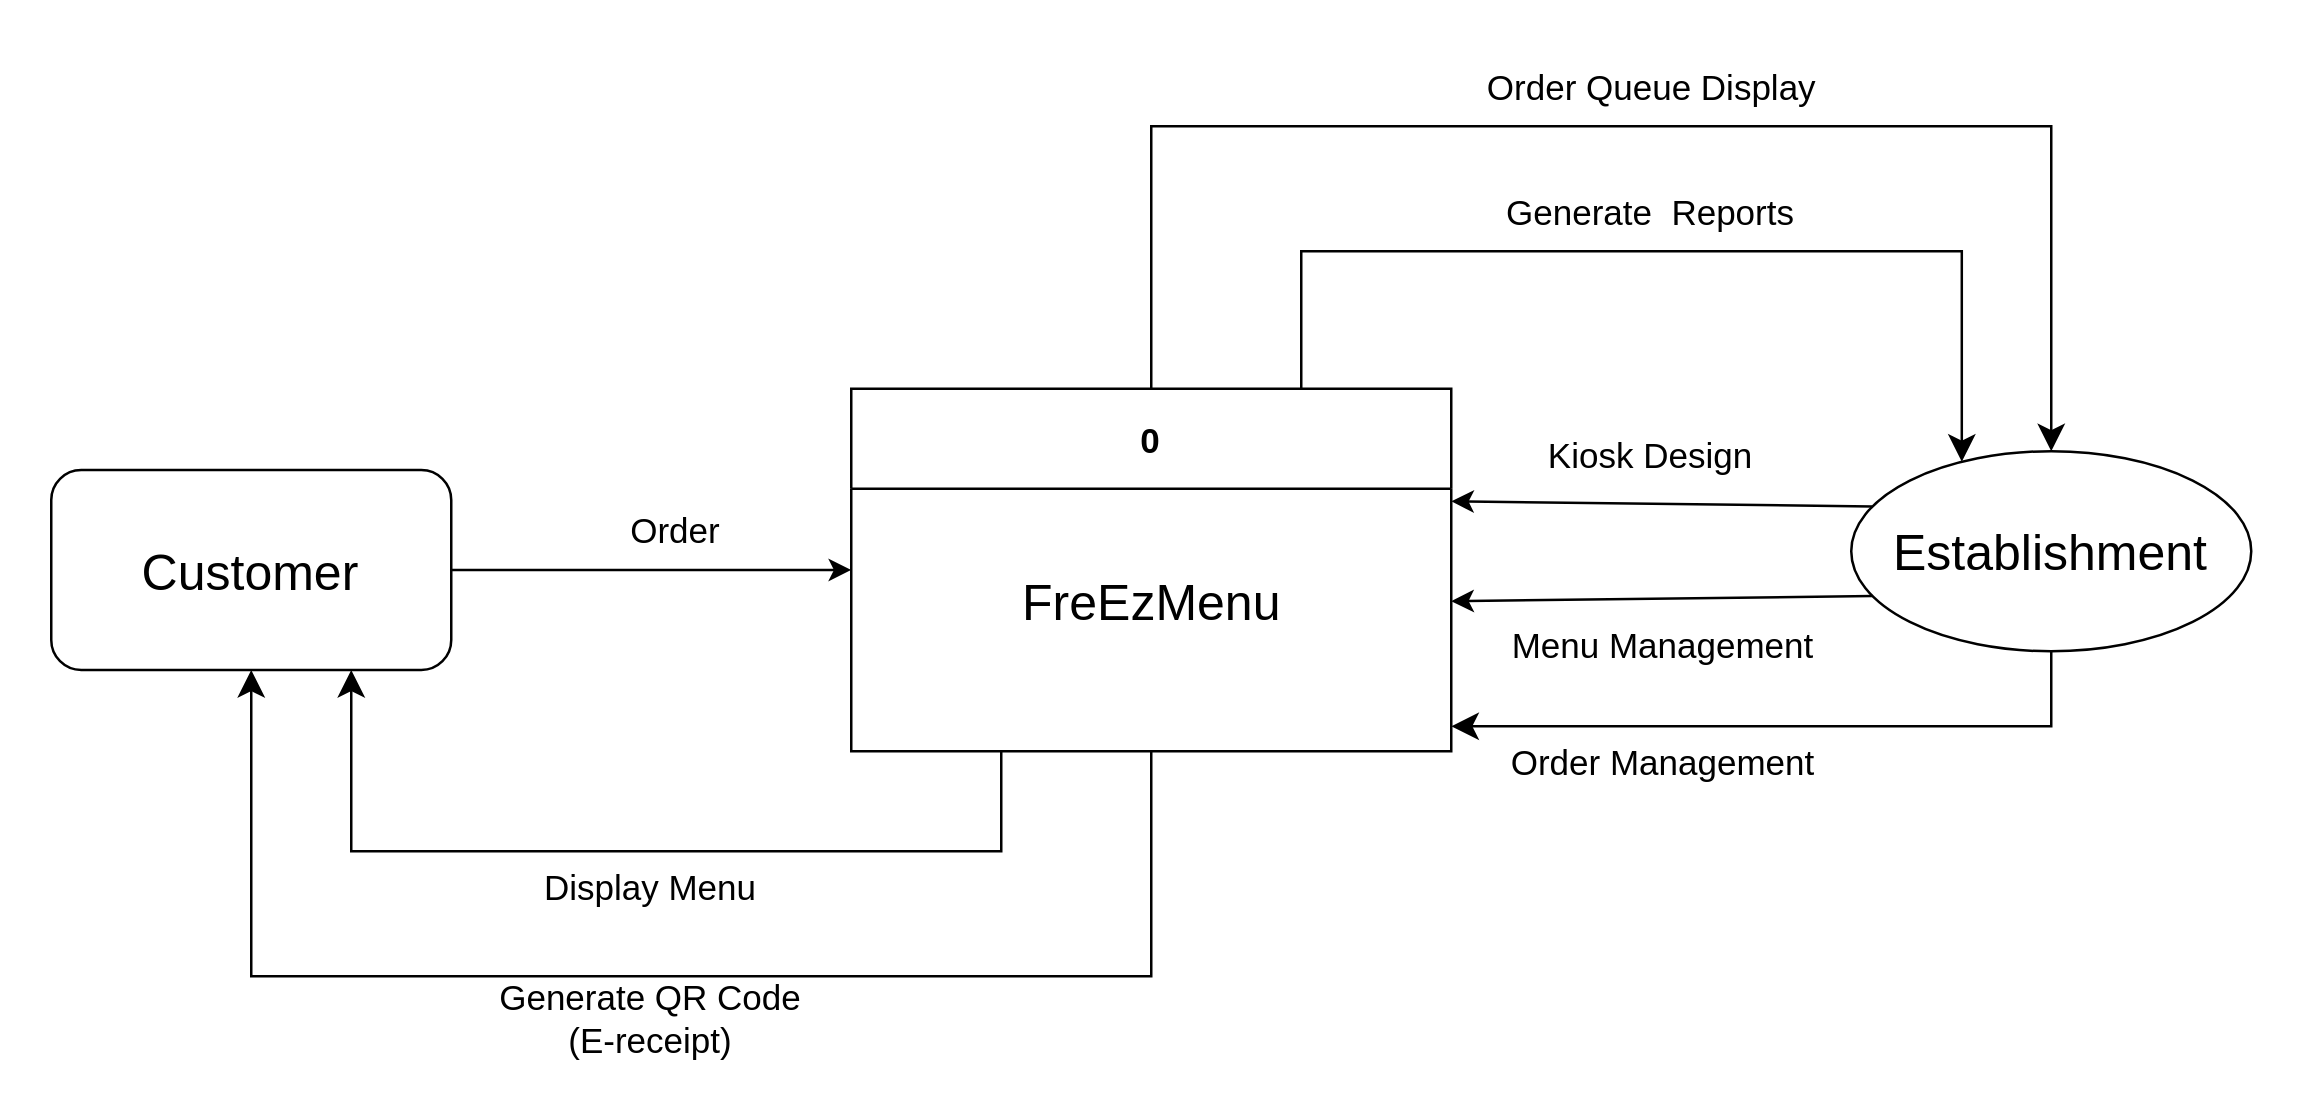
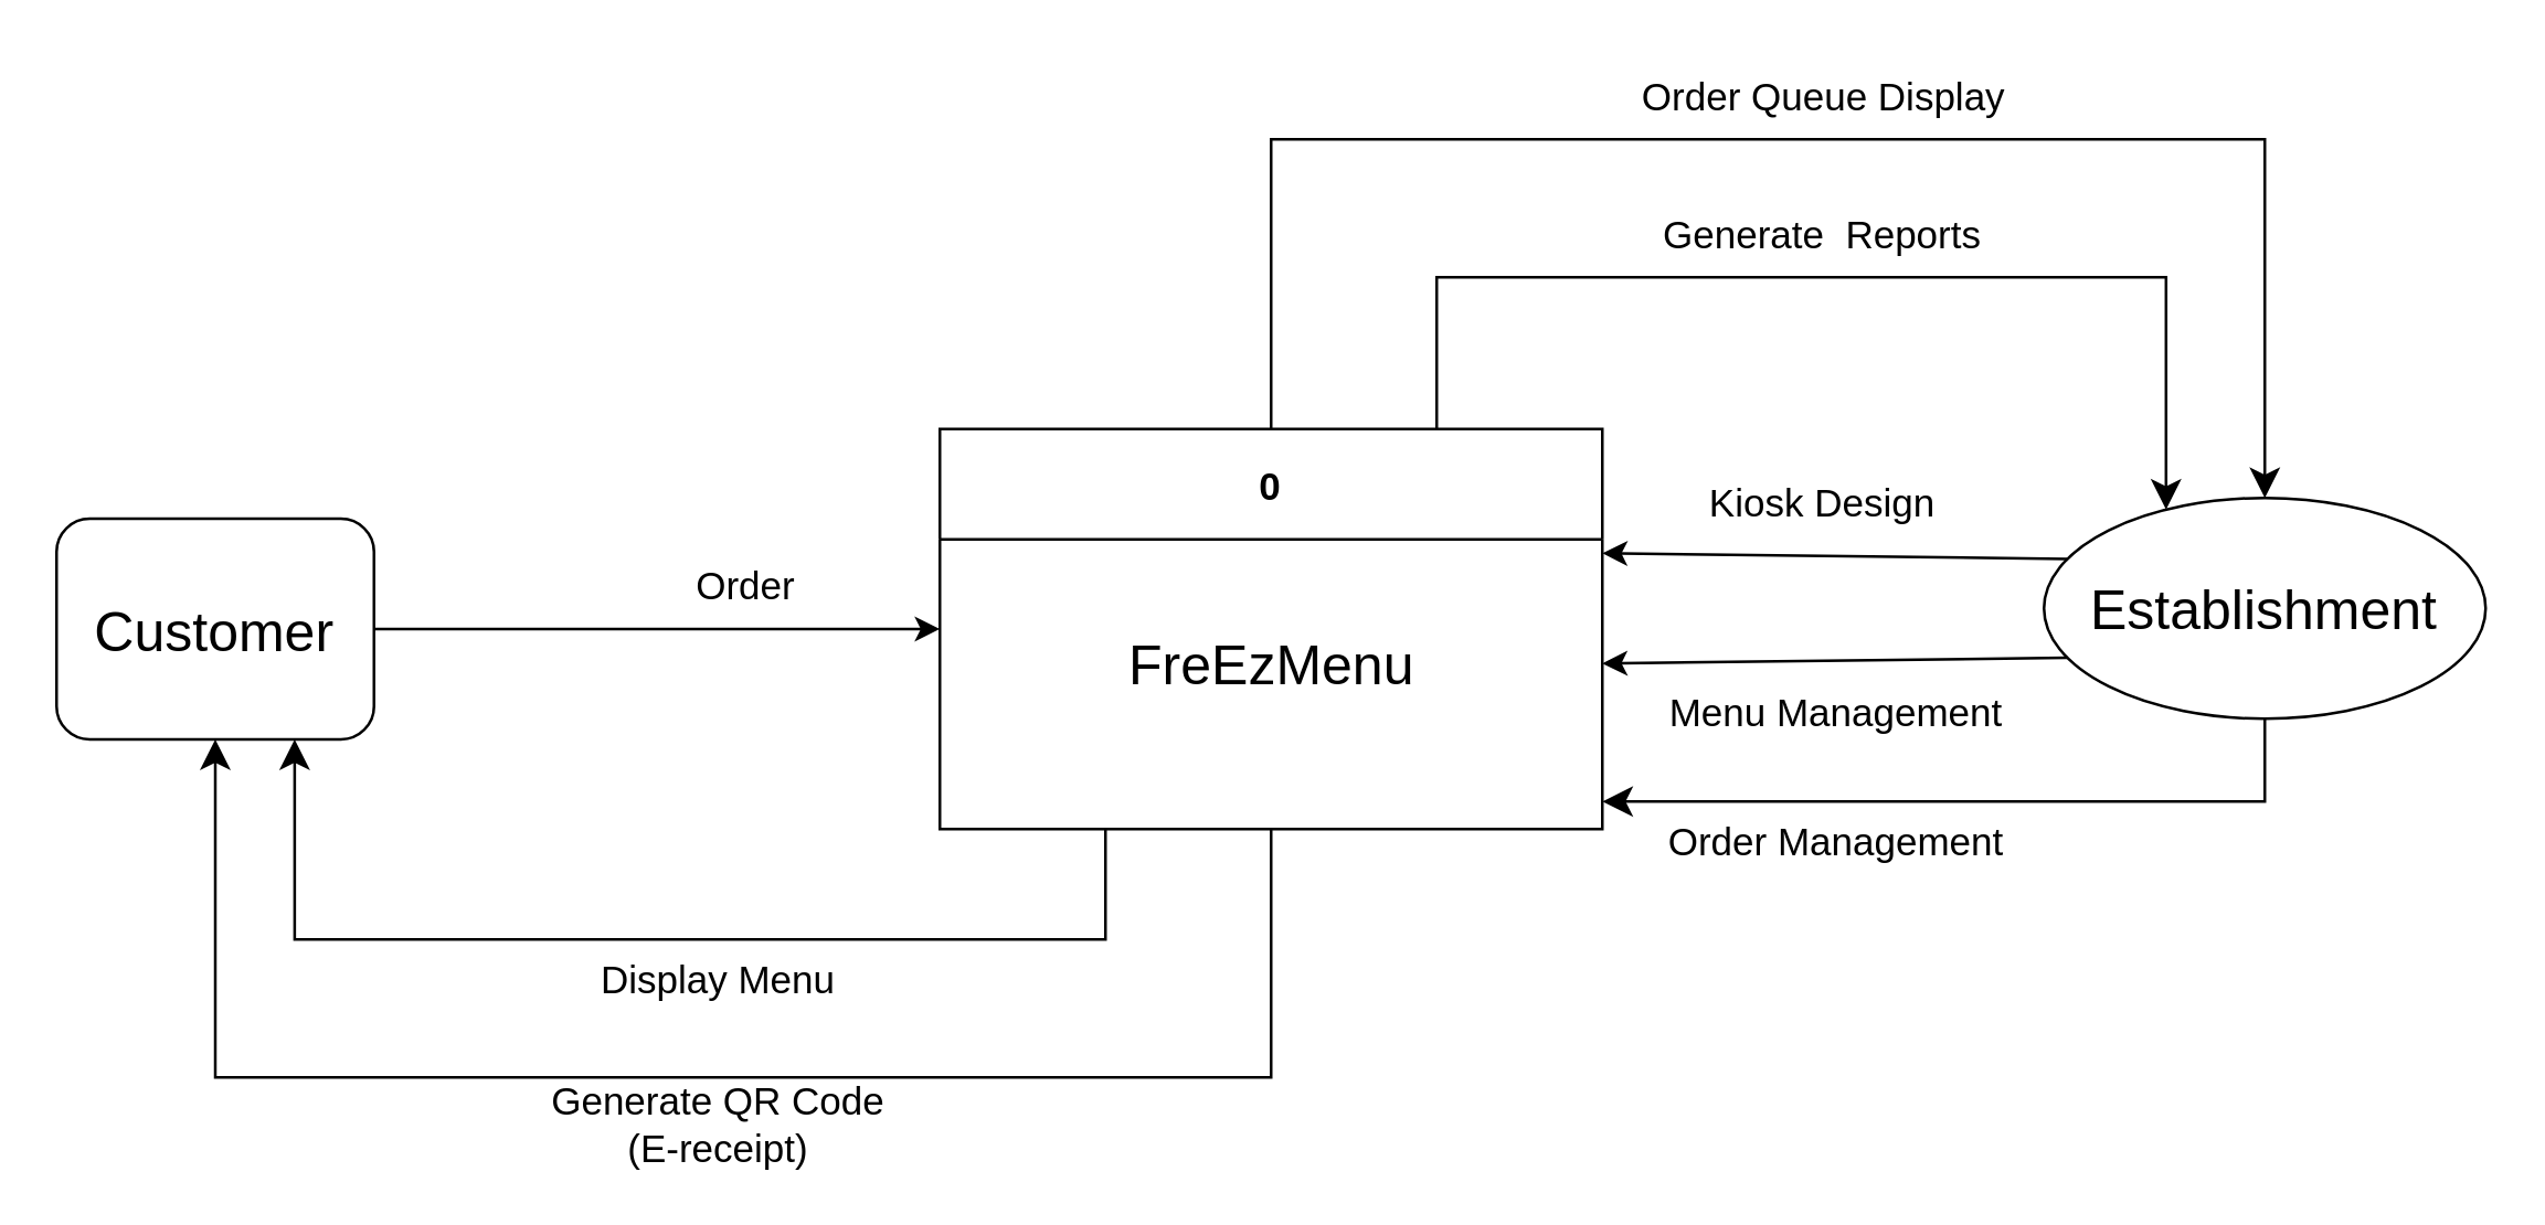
  <mxCell id="0" />
  <mxCell id="1" parent="0" />
  <mxCell id="2" value="0" style="swimlane;startSize=40;fontSize=14;" parent="1" vertex="1"><mxGeometry x="340" y="155" width="240" height="145" as="geometry" /></mxCell>
  <mxCell id="3" value="Establishment" style="ellipse;whiteSpace=wrap;html=1;fontSize=20;" parent="1" vertex="1"><mxGeometry x="740" y="180" width="160" height="80" as="geometry" /></mxCell>
- <mxCell id="4" value="Customer" style="rounded=1;whiteSpace=wrap;html=1;fontSize=20;" parent="1" vertex="1"><mxGeometry x="20" y="187.5" width="160" height="80" as="geometry" /></mxCell>
+ <mxCell id="4" value="Customer" style="rounded=1;whiteSpace=wrap;html=1;fontSize=20;" parent="1" vertex="1"><mxGeometry x="20" y="187.5" width="115" height="80" as="geometry" /></mxCell>
  <mxCell id="5" value="" style="endArrow=none;html=1;fontSize=20;entryX=1;entryY=0.5;entryDx=0;entryDy=0;endFill=0;startArrow=classic;startFill=1;exitX=0;exitY=0.5;exitDx=0;exitDy=0;" parent="1" source="2" target="4" edge="1"><mxGeometry width="50" height="50" relative="1" as="geometry"><mxPoint x="340" y="200" as="sourcePoint" /><mxPoint x="430" y="100" as="targetPoint" /></mxGeometry></mxCell>
  <mxCell id="6" value="Order" style="text;html=1;strokeColor=none;fillColor=none;align=center;verticalAlign=middle;whiteSpace=wrap;rounded=0;fontSize=14;" parent="1" vertex="1"><mxGeometry x="220" y="197" width="100" height="30" as="geometry" /></mxCell>
  <mxCell id="7" value="Generate&amp;nbsp; Reports" style="text;html=1;strokeColor=none;fillColor=none;align=center;verticalAlign=middle;whiteSpace=wrap;rounded=0;fontSize=14;" parent="1" vertex="1"><mxGeometry x="600" y="70" width="120" height="30" as="geometry" /></mxCell>
  <mxCell id="8" value="&lt;font style=&quot;font-size: 20px;&quot;&gt;FreEzMenu&lt;/font&gt;" style="text;html=1;align=center;verticalAlign=middle;resizable=0;points=[];autosize=1;strokeColor=none;fillColor=none;fontSize=14;" parent="1" vertex="1"><mxGeometry x="395" y="220" width="130" height="40" as="geometry" /></mxCell>
  <mxCell id="9" value="Kiosk Design" style="text;html=1;strokeColor=none;fillColor=none;align=center;verticalAlign=middle;whiteSpace=wrap;rounded=0;fontSize=14;" parent="1" vertex="1"><mxGeometry x="610" y="167" width="100" height="30" as="geometry" /></mxCell>
  <mxCell id="10" value="" style="edgeStyle=elbowEdgeStyle;elbow=horizontal;endArrow=classic;html=1;curved=0;rounded=0;endSize=8;startSize=8;fontSize=14;entryX=0.25;entryY=0;entryDx=0;entryDy=0;exitX=0.75;exitY=0;exitDx=0;exitDy=0;" parent="1" source="2" target="3" edge="1"><mxGeometry width="50" height="50" relative="1" as="geometry"><mxPoint x="550" y="180" as="sourcePoint" /><mxPoint x="600" y="130" as="targetPoint" /><Array as="points"><mxPoint x="650" y="100" /></Array></mxGeometry></mxCell>
  <mxCell id="11" value="" style="endArrow=classic;html=1;fontSize=14;exitX=0;exitY=0.25;exitDx=0;exitDy=0;" parent="1" source="3" edge="1"><mxGeometry width="50" height="50" relative="1" as="geometry"><mxPoint x="530" y="200" as="sourcePoint" /><mxPoint x="580" y="200" as="targetPoint" /></mxGeometry></mxCell>
  <mxCell id="12" value="Order Queue Display" style="text;html=1;strokeColor=none;fillColor=none;align=center;verticalAlign=middle;whiteSpace=wrap;rounded=0;fontSize=14;" parent="1" vertex="1"><mxGeometry x="587.5" y="20" width="145" height="30" as="geometry" /></mxCell>
  <mxCell id="13" value="" style="edgeStyle=elbowEdgeStyle;elbow=horizontal;endArrow=classic;html=1;curved=0;rounded=0;endSize=8;startSize=8;fontSize=14;entryX=0.75;entryY=1;entryDx=0;entryDy=0;exitX=0.25;exitY=1;exitDx=0;exitDy=0;" parent="1" source="2" target="4" edge="1"><mxGeometry width="50" height="50" relative="1" as="geometry"><mxPoint x="530" y="165" as="sourcePoint" /><mxPoint x="790" y="190" as="targetPoint" /><Array as="points"><mxPoint x="260" y="340" /></Array></mxGeometry></mxCell>
  <mxCell id="14" value="Display Menu" style="text;html=1;strokeColor=none;fillColor=none;align=center;verticalAlign=middle;whiteSpace=wrap;rounded=0;fontSize=14;" parent="1" vertex="1"><mxGeometry x="195" y="340" width="130" height="30" as="geometry" /></mxCell>
  <mxCell id="15" value="" style="edgeStyle=elbowEdgeStyle;elbow=horizontal;endArrow=classic;html=1;curved=0;rounded=0;endSize=8;startSize=8;entryX=0.5;entryY=0;entryDx=0;entryDy=0;exitX=0.5;exitY=0;exitDx=0;exitDy=0;" parent="1" source="2" target="3" edge="1"><mxGeometry width="50" height="50" relative="1" as="geometry"><mxPoint x="450" y="190" as="sourcePoint" /><mxPoint x="500" y="140" as="targetPoint" /><Array as="points"><mxPoint x="640" y="50" /></Array></mxGeometry></mxCell>
  <mxCell id="16" value="" style="edgeStyle=elbowEdgeStyle;elbow=horizontal;endArrow=classic;html=1;curved=0;rounded=0;endSize=8;startSize=8;fontSize=14;entryX=0.5;entryY=1;entryDx=0;entryDy=0;exitX=0.5;exitY=1;exitDx=0;exitDy=0;" parent="1" source="2" target="4" edge="1"><mxGeometry width="50" height="50" relative="1" as="geometry"><mxPoint x="410" y="295" as="sourcePoint" /><mxPoint x="150" y="270" as="targetPoint" /><Array as="points"><mxPoint x="280" y="390" /></Array></mxGeometry></mxCell>
  <mxCell id="17" value="" style="endArrow=classic;html=1;fontSize=14;exitX=0;exitY=0.75;exitDx=0;exitDy=0;" parent="1" source="3" edge="1"><mxGeometry width="50" height="50" relative="1" as="geometry"><mxPoint x="750" y="210" as="sourcePoint" /><mxPoint x="580" y="240" as="targetPoint" /></mxGeometry></mxCell>
  <mxCell id="18" value="Menu Management" style="text;html=1;strokeColor=none;fillColor=none;align=center;verticalAlign=middle;whiteSpace=wrap;rounded=0;fontSize=14;" parent="1" vertex="1"><mxGeometry x="600" y="243" width="130" height="30" as="geometry" /></mxCell>
  <mxCell id="19" value="Generate QR Code&lt;br&gt;(E-receipt)" style="text;html=1;strokeColor=none;fillColor=none;align=center;verticalAlign=middle;whiteSpace=wrap;rounded=0;fontSize=14;" parent="1" vertex="1"><mxGeometry x="195" y="392" width="130" height="30" as="geometry" /></mxCell>
  <mxCell id="20" value="" style="edgeStyle=elbowEdgeStyle;elbow=horizontal;endArrow=classic;html=1;curved=0;rounded=0;endSize=8;startSize=8;exitX=0.5;exitY=1;exitDx=0;exitDy=0;" parent="1" source="3" edge="1"><mxGeometry width="50" height="50" relative="1" as="geometry"><mxPoint x="640" y="230" as="sourcePoint" /><mxPoint x="580" y="290" as="targetPoint" /><Array as="points"><mxPoint x="820" y="280" /></Array></mxGeometry></mxCell>
  <mxCell id="21" value="Order Management" style="text;html=1;strokeColor=none;fillColor=none;align=center;verticalAlign=middle;whiteSpace=wrap;rounded=0;fontSize=14;" parent="1" vertex="1"><mxGeometry x="600" y="290" width="130" height="30" as="geometry" /></mxCell>
